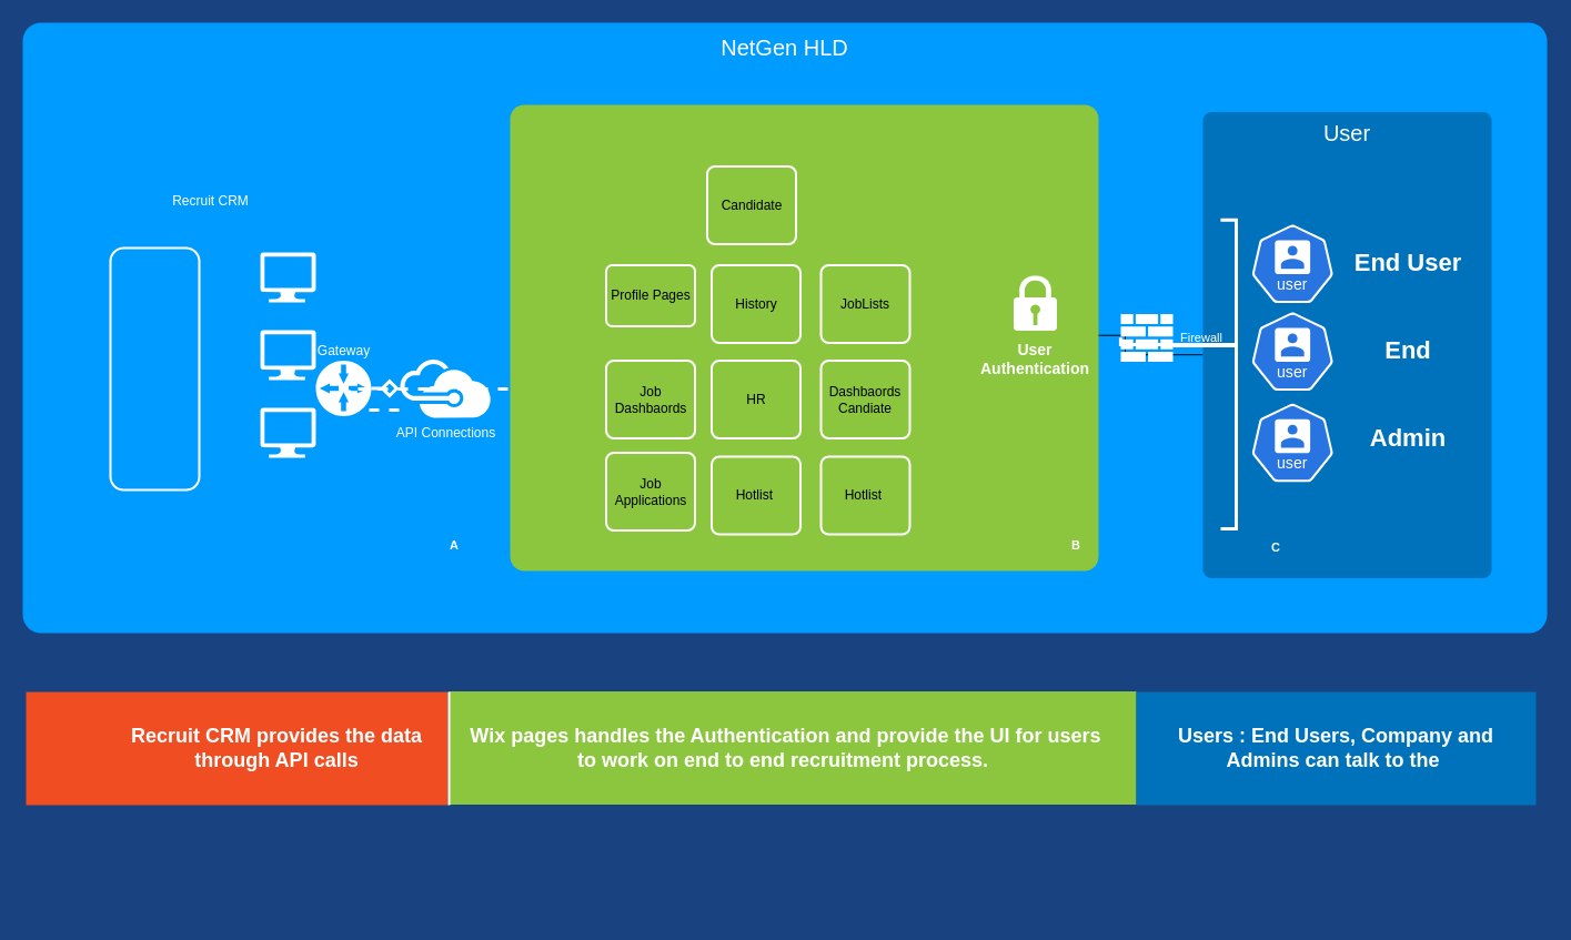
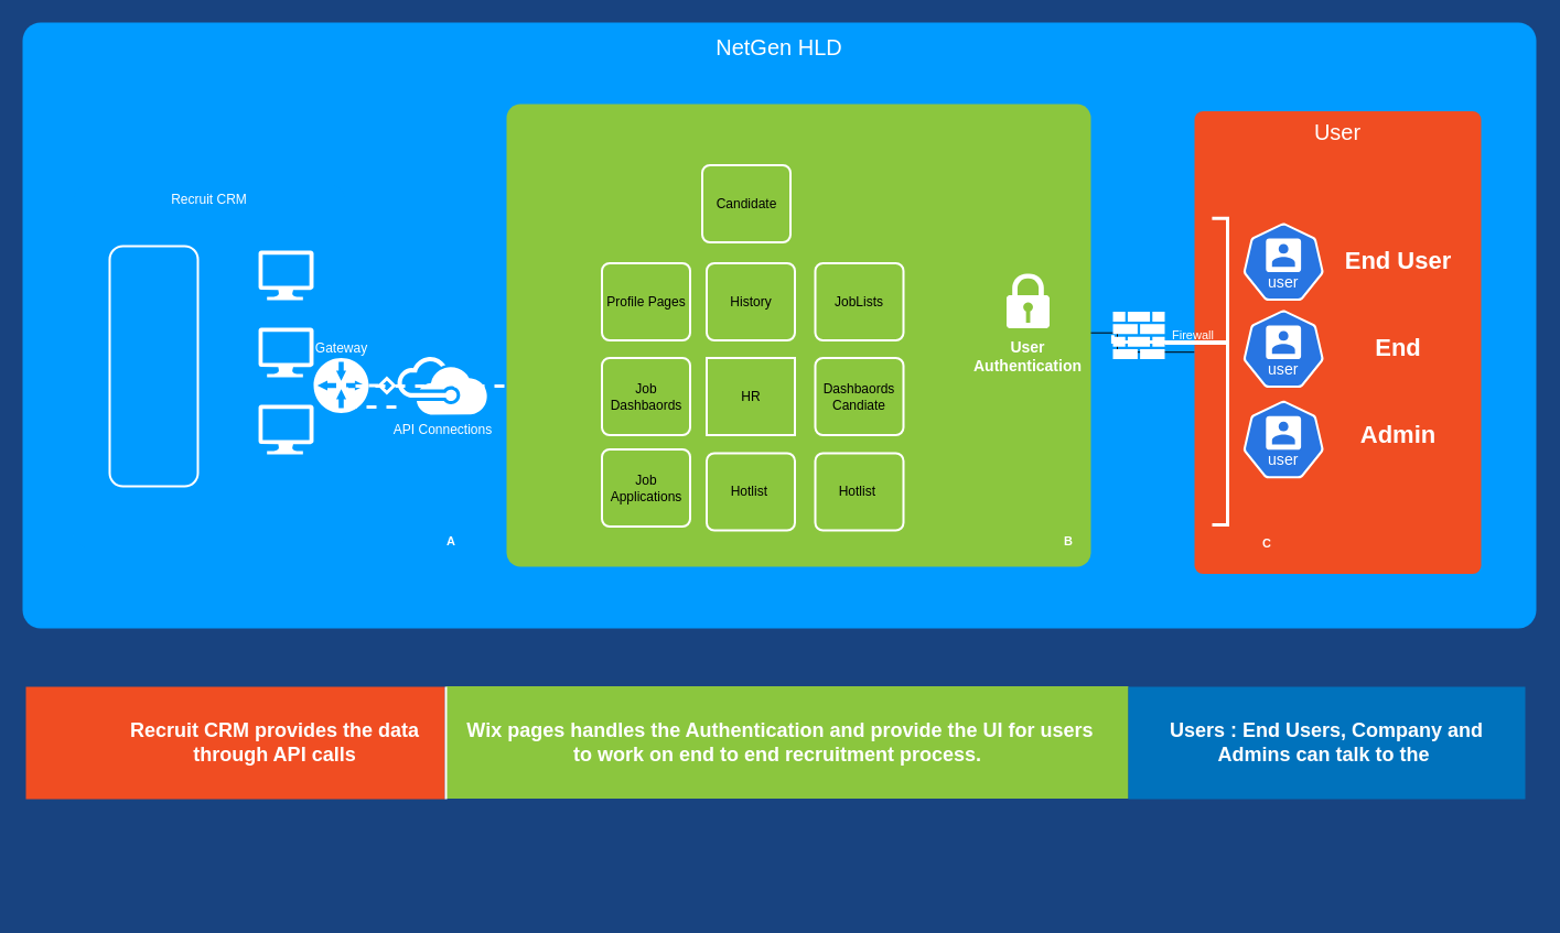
  <mxCell id="0" style=";html=1;" />
  <mxCell id="1" style=";html=1;" parent="0" />
  <mxCell id="2" value="NetGen HLD" style="whiteSpace=wrap;html=1;rounded=1;shadow=0;strokeColor=none;strokeWidth=2;fillColor=#009BFF;fontSize=20;fontColor=#FFFFFF;align=center;arcSize=3;verticalAlign=top;spacingTop=4;" parent="1" vertex="1"><mxGeometry x="20" y="20" width="1373" height="550" as="geometry" /></mxCell>
  <mxCell id="3" value="" style="edgeStyle=orthogonalEdgeStyle;rounded=0;orthogonalLoop=1;jettySize=auto;html=1;" edge="1" parent="1"><mxGeometry relative="1" as="geometry"><mxPoint x="1083" y="319.233" as="sourcePoint" /><mxPoint x="919.067" y="304.7" as="targetPoint" /><Array as="points"><mxPoint x="1013" y="319.7" /><mxPoint x="1013" y="301.7" /><mxPoint x="919" y="301.7" /></Array></mxGeometry></mxCell>
- <mxCell id="4" value="&lt;font style=&quot;border-color: var(--border-color); font-size: 20px;&quot;&gt;User&lt;/font&gt;" style="rounded=1;whiteSpace=wrap;html=1;shadow=0;strokeWidth=2;fillColor=#0072BC;fontSize=12;fontColor=#FFFFFF;align=center;strokeColor=none;arcSize=3;verticalAlign=top;" parent="1" vertex="1"><mxGeometry x="1083" y="100.5" width="260" height="420" as="geometry" /></mxCell>
+ <mxCell id="4" value="&lt;font style=&quot;border-color: var(--border-color); font-size: 20px;&quot;&gt;User&lt;/font&gt;" style="rounded=1;whiteSpace=wrap;html=1;shadow=0;strokeWidth=2;fillColor=#f04d22;fontSize=12;fontColor=#FFFFFF;align=center;strokeColor=none;arcSize=3;verticalAlign=top;" parent="1" vertex="1"><mxGeometry x="1083" y="100.5" width="260" height="420" as="geometry" /></mxCell>
  <mxCell id="5" value="" style="rounded=1;whiteSpace=wrap;html=1;shadow=0;strokeWidth=2;fillColor=#8BC63E;fontSize=12;fontColor=#000000;align=center;strokeColor=none;arcSize=3;" parent="1" vertex="1"><mxGeometry x="459" y="94" width="530" height="420" as="geometry" /></mxCell>
  <mxCell id="6" value="Recruit CRM" style="rounded=1;whiteSpace=wrap;html=1;shadow=0;strokeWidth=2;fillColor=#009bff;fontSize=12;fontColor=#FFFFFF;align=center;strokeColor=none;arcSize=6;verticalAlign=top;" parent="1" vertex="1"><mxGeometry x="66" y="167" width="247" height="330" as="geometry" /></mxCell>
  <mxCell id="7" value="" style="rounded=1;whiteSpace=wrap;html=1;shadow=0;strokeWidth=2;fillColor=none;fontSize=12;fontColor=#000000;align=center;strokeColor=#FFFFFF;" parent="1" vertex="1"><mxGeometry x="99" y="223" width="80" height="218" as="geometry" /></mxCell>
  <mxCell id="8" value="" style="verticalLabelPosition=bottom;html=1;verticalAlign=top;strokeColor=none;fillColor=#FFFFFF;shape=mxgraph.azure.computer;rounded=0;shadow=0;fontSize=12;fontColor=#000000;align=center;" parent="1" vertex="1"><mxGeometry x="234" y="227" width="50" height="45" as="geometry" /></mxCell>
  <mxCell id="9" value="" style="verticalLabelPosition=bottom;html=1;verticalAlign=top;strokeColor=none;fillColor=#FFFFFF;shape=mxgraph.azure.computer;rounded=0;shadow=0;fontSize=12;fontColor=#000000;align=center;" parent="1" vertex="1"><mxGeometry x="234" y="297" width="50" height="45" as="geometry" /></mxCell>
  <mxCell id="10" value="" style="verticalLabelPosition=bottom;html=1;verticalAlign=top;strokeColor=none;fillColor=#FFFFFF;shape=mxgraph.azure.computer;rounded=0;shadow=0;fontSize=12;fontColor=#000000;align=center;" parent="1" vertex="1"><mxGeometry x="234" y="367" width="50" height="45" as="geometry" /></mxCell>
  <mxCell id="11" value="" style="shadow=0;dashed=0;html=1;strokeColor=none;shape=mxgraph.mscae.enterprise.lock;fillColor=#FFFFFF;rounded=0;fontSize=12;fontColor=#000000;align=center;" parent="1" vertex="1"><mxGeometry x="912.5" y="247.5" width="39" height="50" as="geometry" /></mxCell>
  <mxCell id="12" style="edgeStyle=orthogonalEdgeStyle;html=1;startArrow=none;startFill=0;startSize=10;endArrow=none;endFill=0;endSize=10;strokeWidth=3;fontSize=11;fontColor=#FFFFFF;strokeColor=#FFFFFF;dashed=1;rounded=0;" parent="1" source="28" edge="1"><mxGeometry relative="1" as="geometry"><Array as="points"><mxPoint x="314" y="369" /></Array><mxPoint x="463" y="350" as="targetPoint" /></mxGeometry></mxCell>
  <mxCell id="13" value="Gateway" style="shadow=0;dashed=0;html=1;strokeColor=none;shape=mxgraph.mscae.enterprise.gateway;fillColor=#FFFFFF;rounded=0;fontSize=12;fontColor=#FFFFFF;align=center;labelPosition=center;verticalLabelPosition=top;verticalAlign=bottom;" parent="1" vertex="1"><mxGeometry x="284" y="324.5" width="50" height="50" as="geometry" /></mxCell>
  <mxCell id="14" style="edgeStyle=orthogonalEdgeStyle;rounded=0;elbow=vertical;html=1;entryX=-0.002;entryY=0.494;entryPerimeter=0;startArrow=none;startFill=0;startSize=10;endArrow=none;endFill=0;endSize=10;strokeColor=#FFFFFF;strokeWidth=3;fontSize=20;fontColor=#FFFFFF;" parent="1" source="26" edge="1"><mxGeometry relative="1" as="geometry"><Array as="points"><mxPoint x="1113" y="311" /><mxPoint x="1113" y="198" /></Array><mxPoint x="1099" y="476" as="sourcePoint" /><mxPoint x="1098.9" y="197.7" as="targetPoint" /></mxGeometry></mxCell>
  <mxCell id="15" value="A" style="text;html=1;strokeColor=none;fillColor=none;align=center;verticalAlign=middle;whiteSpace=wrap;rounded=1;shadow=0;fontSize=11;fontColor=#FFFFFF;fontStyle=1" parent="1" vertex="1"><mxGeometry x="399" y="481" width="20" height="20" as="geometry" /></mxCell>
  <mxCell id="16" value="B" style="text;html=1;strokeColor=none;fillColor=none;align=center;verticalAlign=middle;whiteSpace=wrap;rounded=1;shadow=0;fontSize=11;fontColor=#FFFFFF;fontStyle=1" parent="1" vertex="1"><mxGeometry x="959" y="481" width="20" height="20" as="geometry" /></mxCell>
  <mxCell id="17" value="C" style="text;html=1;strokeColor=none;fillColor=none;align=center;verticalAlign=middle;whiteSpace=wrap;rounded=1;shadow=0;fontSize=11;fontColor=#FFFFFF;fontStyle=1" parent="1" vertex="1"><mxGeometry x="1139" y="483" width="20" height="20" as="geometry" /></mxCell>
  <mxCell id="18" value="" style="rounded=0;whiteSpace=wrap;html=1;shadow=0;strokeWidth=2;fillColor=#F04D22;fontSize=12;fontColor=#FFFFFF;align=center;strokeColor=none;arcSize=6;verticalAlign=top;" parent="1" vertex="1"><mxGeometry x="23" y="623" width="380" height="102" as="geometry" /></mxCell>
  <mxCell id="19" value="" style="rounded=0;whiteSpace=wrap;html=1;shadow=0;strokeWidth=2;fillColor=#8BC63E;fontSize=12;fontColor=#FFFFFF;align=center;strokeColor=none;arcSize=6;verticalAlign=top;" parent="1" vertex="1"><mxGeometry x="404" y="622.5" width="619" height="102" as="geometry" /></mxCell>
  <mxCell id="20" value="" style="rounded=0;whiteSpace=wrap;html=1;shadow=0;strokeWidth=2;fillColor=#0072BC;fontSize=12;fontColor=#FFFFFF;align=center;strokeColor=none;arcSize=3;verticalAlign=top;" parent="1" vertex="1"><mxGeometry x="1023" y="623" width="360" height="102" as="geometry" /></mxCell>
  <mxCell id="21" value="Recruit CRM provides the data through API calls" style="text;html=1;strokeColor=none;fillColor=none;align=center;verticalAlign=middle;whiteSpace=wrap;rounded=1;shadow=0;fontSize=18;fontColor=#FFFFFF;fontStyle=1" parent="1" vertex="1"><mxGeometry x="99" y="656" width="300" height="35" as="geometry" /></mxCell>
  <mxCell id="22" value="" style="line;strokeWidth=2;direction=south;html=1;rounded=0;shadow=0;fillColor=none;fontSize=30;fontColor=#FFFFFF;align=center;strokeColor=#FFFFFF;" parent="1" vertex="1"><mxGeometry x="399" y="623" width="10" height="102" as="geometry" /></mxCell>
  <mxCell id="23" value="&lt;h1&gt;&lt;br&gt;&lt;/h1&gt;" style="text;html=1;strokeColor=none;fillColor=none;spacing=5;spacingTop=-20;whiteSpace=wrap;overflow=hidden;rounded=0;shadow=0;fontSize=10;fontColor=#FFFFFF;align=left;" parent="1" vertex="1"><mxGeometry x="56" y="755" width="1041" height="70" as="geometry" /></mxCell>
  <mxCell id="24" value="" style="aspect=fixed;sketch=0;html=1;dashed=0;whitespace=wrap;fillColor=#2875E2;strokeColor=#ffffff;points=[[0.005,0.63,0],[0.1,0.2,0],[0.9,0.2,0],[0.5,0,0],[0.995,0.63,0],[0.72,0.99,0],[0.5,1,0],[0.28,0.99,0]];shape=mxgraph.kubernetes.icon2;kubernetesLabel=1;prIcon=user" vertex="1" parent="1"><mxGeometry x="1127" y="281" width="73.44" height="70.5" as="geometry" /></mxCell>
  <mxCell id="25" value="" style="edgeStyle=orthogonalEdgeStyle;rounded=0;elbow=vertical;html=1;entryX=-0.002;entryY=0.494;entryPerimeter=0;startArrow=none;startFill=0;startSize=10;endArrow=none;endFill=0;endSize=10;strokeColor=#FFFFFF;strokeWidth=3;fontSize=20;fontColor=#FFFFFF;" edge="1" parent="1" target="26"><mxGeometry relative="1" as="geometry"><Array as="points"><mxPoint x="1113" y="476" /><mxPoint x="1113" y="310" /></Array><mxPoint x="1099" y="476" as="sourcePoint" /><mxPoint x="1098.9" y="197.7" as="targetPoint" /></mxGeometry></mxCell>
  <mxCell id="26" value="Firewall" style="shadow=0;dashed=0;html=1;strokeColor=none;labelPosition=right;verticalLabelPosition=middle;verticalAlign=middle;shape=mxgraph.office.concepts.firewall;fillColor=#FFFFFF;rounded=1;fontSize=11;fontColor=#FFFFFF;align=left;spacingLeft=5;" vertex="1" parent="1"><mxGeometry x="1009" y="282.5" width="47" height="43" as="geometry" /></mxCell>
  <mxCell id="27" value="" style="edgeStyle=orthogonalEdgeStyle;html=1;startArrow=none;startFill=0;startSize=10;endArrow=diamond;endFill=0;endSize=10;strokeWidth=3;fontSize=11;fontColor=#FFFFFF;strokeColor=#FFFFFF;dashed=1;rounded=0;" edge="1" parent="1" source="13" target="28"><mxGeometry relative="1" as="geometry"><Array as="points" /><mxPoint x="334" y="350" as="sourcePoint" /><mxPoint x="463" y="350" as="targetPoint" /></mxGeometry></mxCell>
  <mxCell id="28" value="API Connections" style="shadow=0;dashed=0;html=1;strokeColor=none;fillColor=#FFFFFF;labelPosition=center;verticalLabelPosition=bottom;verticalAlign=top;shape=mxgraph.office.clouds.azure;rounded=1;fontSize=12;fontColor=#FFFFFF;align=center;" parent="1" vertex="1"><mxGeometry x="359" y="323" width="83" height="53" as="geometry" /></mxCell>
  <mxCell id="29" value="" style="aspect=fixed;sketch=0;html=1;dashed=0;whitespace=wrap;fillColor=#2875E2;strokeColor=#ffffff;points=[[0.005,0.63,0],[0.1,0.2,0],[0.9,0.2,0],[0.5,0,0],[0.995,0.63,0],[0.72,0.99,0],[0.5,1,0],[0.28,0.99,0]];shape=mxgraph.kubernetes.icon2;kubernetesLabel=1;prIcon=user" vertex="1" parent="1"><mxGeometry x="1127" y="202" width="73.44" height="70.5" as="geometry" /></mxCell>
  <mxCell id="30" value="" style="aspect=fixed;sketch=0;html=1;dashed=0;whitespace=wrap;fillColor=#2875E2;strokeColor=#ffffff;points=[[0.005,0.63,0],[0.1,0.2,0],[0.9,0.2,0],[0.5,0,0],[0.995,0.63,0],[0.72,0.99,0],[0.5,1,0],[0.28,0.99,0]];shape=mxgraph.kubernetes.icon2;kubernetesLabel=1;prIcon=user" vertex="1" parent="1"><mxGeometry x="1127" y="363.25" width="73.44" height="70.5" as="geometry" /></mxCell>
  <mxCell id="31" value="End User" style="text;html=1;strokeColor=none;fillColor=none;align=center;verticalAlign=middle;whiteSpace=wrap;rounded=1;shadow=0;fontSize=22;fontColor=#FFFFFF;fontStyle=1" vertex="1" parent="1"><mxGeometry x="1213" y="219.75" width="110" height="35" as="geometry" /></mxCell>
  <mxCell id="32" value="End" style="text;html=1;strokeColor=none;fillColor=none;align=center;verticalAlign=middle;whiteSpace=wrap;rounded=1;shadow=0;fontSize=22;fontColor=#FFFFFF;fontStyle=1" vertex="1" parent="1"><mxGeometry x="1213" y="298.75" width="110" height="35" as="geometry" /></mxCell>
  <mxCell id="33" value="Admin" style="text;html=1;strokeColor=none;fillColor=none;align=center;verticalAlign=middle;whiteSpace=wrap;rounded=1;shadow=0;fontSize=22;fontColor=#FFFFFF;fontStyle=1" vertex="1" parent="1"><mxGeometry x="1213" y="377" width="110" height="35" as="geometry" /></mxCell>
  <mxCell id="34" value="User Authentication" style="text;html=1;strokeColor=none;fillColor=none;align=center;verticalAlign=middle;whiteSpace=wrap;rounded=1;shadow=0;fontSize=14;fontColor=#FFFFFF;fontStyle=1" vertex="1" parent="1"><mxGeometry x="877" y="305.5" width="110" height="35" as="geometry" /></mxCell>
- <mxCell id="35" value="Profile Pages" style="rounded=1;whiteSpace=wrap;html=1;shadow=0;strokeWidth=2;fillColor=none;fontSize=12;fontColor=#000000;align=center;strokeColor=#FFFFFF;arcSize=10;" vertex="1" parent="1"><mxGeometry x="545.5" y="238.5" width="80" height="55" as="geometry" /></mxCell>
+ <mxCell id="35" value="Profile Pages" style="rounded=1;whiteSpace=wrap;html=1;shadow=0;strokeWidth=2;fillColor=none;fontSize=12;fontColor=#000000;align=center;strokeColor=#FFFFFF;arcSize=10;" vertex="1" parent="1"><mxGeometry x="545.5" y="238.5" width="80" height="70" as="geometry" /></mxCell>
  <mxCell id="36" value="Job Dashbaords" style="rounded=1;whiteSpace=wrap;html=1;shadow=0;strokeWidth=2;fillColor=none;fontSize=12;fontColor=#000000;align=center;strokeColor=#FFFFFF;arcSize=10;" vertex="1" parent="1"><mxGeometry x="545.5" y="324.5" width="80" height="70" as="geometry" /></mxCell>
  <mxCell id="37" value="Job Applications" style="rounded=1;whiteSpace=wrap;html=1;shadow=0;strokeWidth=2;fillColor=none;fontSize=12;fontColor=#000000;align=center;strokeColor=#FFFFFF;arcSize=10;" vertex="1" parent="1"><mxGeometry x="545.5" y="407.5" width="80" height="70" as="geometry" /></mxCell>
  <mxCell id="38" value="Candidate" style="rounded=1;whiteSpace=wrap;html=1;shadow=0;strokeWidth=2;fillColor=none;fontSize=12;fontColor=#000000;align=center;strokeColor=#FFFFFF;arcSize=10;" vertex="1" parent="1"><mxGeometry x="636.5" y="149.5" width="80" height="70" as="geometry" /></mxCell>
  <mxCell id="39" value="History" style="rounded=1;whiteSpace=wrap;html=1;shadow=0;strokeWidth=2;fillColor=none;fontSize=12;fontColor=#000000;align=center;strokeColor=#FFFFFF;arcSize=10;" vertex="1" parent="1"><mxGeometry x="640.5" y="238.5" width="80" height="70" as="geometry" /></mxCell>
- <mxCell id="40" value="HR" style="rounded=1;whiteSpace=wrap;html=1;shadow=0;strokeWidth=2;fillColor=none;fontSize=12;fontColor=#000000;align=center;strokeColor=#FFFFFF;arcSize=10;" vertex="1" parent="1"><mxGeometry x="640.5" y="324.5" width="80" height="70" as="geometry" /></mxCell>
+ <mxCell id="40" value="HR" style="whiteSpace=wrap;html=1;shadow=0;strokeWidth=2;fillColor=none;fontSize=12;fontColor=#000000;align=center;strokeColor=#FFFFFF;arcSize=10;rounded=0;" vertex="1" parent="1"><mxGeometry x="640.5" y="324.5" width="80" height="70" as="geometry" /></mxCell>
  <mxCell id="41" value="Hotlist&amp;nbsp;" style="rounded=1;whiteSpace=wrap;html=1;shadow=0;strokeWidth=2;fillColor=none;fontSize=12;fontColor=#000000;align=center;strokeColor=#FFFFFF;arcSize=10;" vertex="1" parent="1"><mxGeometry x="640.5" y="411" width="80" height="70" as="geometry" /></mxCell>
  <mxCell id="42" value="JobLists" style="rounded=1;whiteSpace=wrap;html=1;shadow=0;strokeWidth=2;fillColor=none;fontSize=12;fontColor=#000000;align=center;strokeColor=#FFFFFF;arcSize=10;" vertex="1" parent="1"><mxGeometry x="739" y="238.5" width="80" height="70" as="geometry" /></mxCell>
  <mxCell id="43" value="Dashbaords Candiate" style="rounded=1;whiteSpace=wrap;html=1;shadow=0;strokeWidth=2;fillColor=none;fontSize=12;fontColor=#000000;align=center;strokeColor=#FFFFFF;arcSize=10;" vertex="1" parent="1"><mxGeometry x="739" y="324.5" width="80" height="70" as="geometry" /></mxCell>
  <mxCell id="44" value="Hotlist&amp;nbsp;" style="rounded=1;whiteSpace=wrap;html=1;shadow=0;strokeWidth=2;fillColor=none;fontSize=12;fontColor=#000000;align=center;strokeColor=#FFFFFF;arcSize=10;" vertex="1" parent="1"><mxGeometry x="739" y="411" width="80" height="70" as="geometry" /></mxCell>
  <mxCell id="45" value="Wix pages handles the Authentication and provide the UI for users to work on end to end recruitment process.&amp;nbsp;" style="text;html=1;strokeColor=none;fillColor=none;align=center;verticalAlign=middle;whiteSpace=wrap;rounded=1;shadow=0;fontSize=18;fontColor=#FFFFFF;fontStyle=1" vertex="1" parent="1"><mxGeometry x="420.5" y="656" width="572.5" height="35" as="geometry" /></mxCell>
  <mxCell id="46" value="Users : End Users, Company and Admins can talk to the&amp;nbsp;" style="text;html=1;strokeColor=none;fillColor=none;align=center;verticalAlign=middle;whiteSpace=wrap;rounded=1;shadow=0;fontSize=18;fontColor=#FFFFFF;fontStyle=1" vertex="1" parent="1"><mxGeometry x="1033" y="656" width="340" height="35" as="geometry" /></mxCell>
